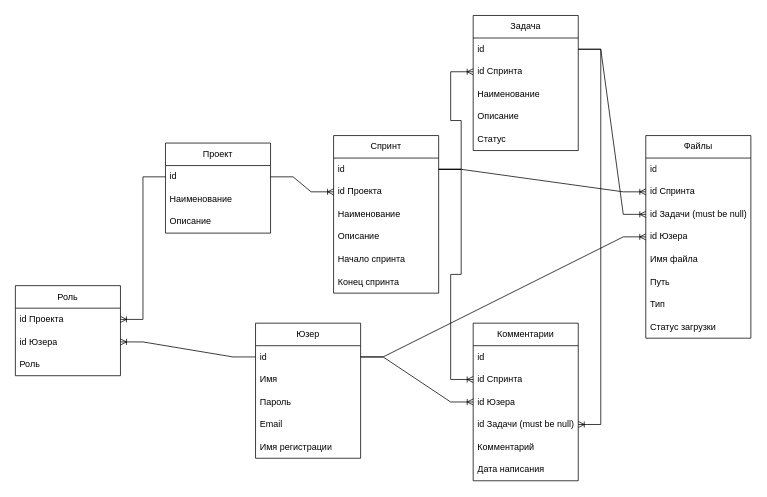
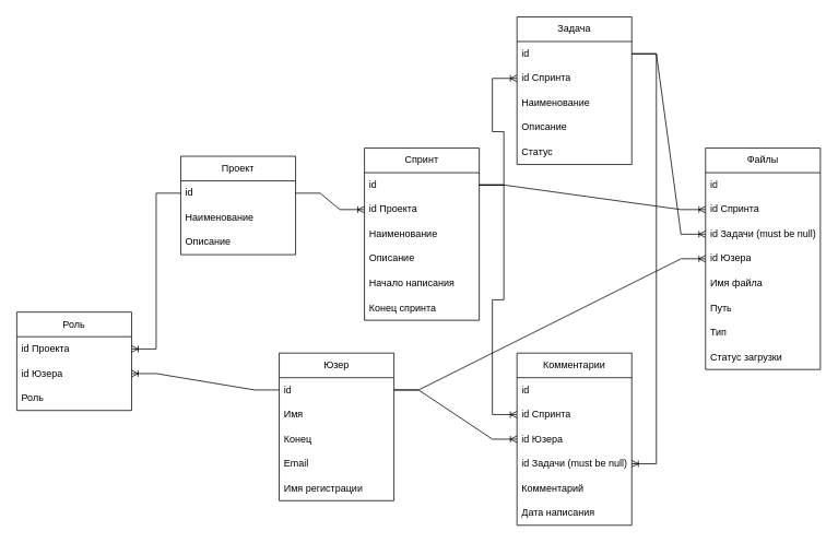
  <mxCell id="0" />
  <mxCell id="1" parent="0" />
  <mxCell id="2" value="Проект" style="swimlane;fontStyle=0;childLayout=stackLayout;horizontal=1;startSize=30;horizontalStack=0;resizeParent=1;resizeParentMax=0;resizeLast=0;collapsible=1;marginBottom=0;whiteSpace=wrap;html=1;" vertex="1" parent="1"><mxGeometry x="220" y="190" width="140" height="120" as="geometry" /></mxCell>
  <mxCell id="3" value="id" style="text;strokeColor=none;fillColor=none;align=left;verticalAlign=middle;spacingLeft=4;spacingRight=4;overflow=hidden;points=[[0,0.5],[1,0.5]];portConstraint=eastwest;rotatable=0;whiteSpace=wrap;html=1;" vertex="1" parent="2"><mxGeometry y="30" width="140" height="30" as="geometry" /></mxCell>
  <mxCell id="4" value="Наименование" style="text;strokeColor=none;fillColor=none;align=left;verticalAlign=middle;spacingLeft=4;spacingRight=4;overflow=hidden;points=[[0,0.5],[1,0.5]];portConstraint=eastwest;rotatable=0;whiteSpace=wrap;html=1;" vertex="1" parent="2"><mxGeometry y="60" width="140" height="30" as="geometry" /></mxCell>
  <mxCell id="5" value="Описание" style="text;strokeColor=none;fillColor=none;align=left;verticalAlign=middle;spacingLeft=4;spacingRight=4;overflow=hidden;points=[[0,0.5],[1,0.5]];portConstraint=eastwest;rotatable=0;whiteSpace=wrap;html=1;" vertex="1" parent="2"><mxGeometry y="90" width="140" height="30" as="geometry" /></mxCell>
  <mxCell id="6" value="Спринт" style="swimlane;fontStyle=0;childLayout=stackLayout;horizontal=1;startSize=30;horizontalStack=0;resizeParent=1;resizeParentMax=0;resizeLast=0;collapsible=1;marginBottom=0;whiteSpace=wrap;html=1;" vertex="1" parent="1"><mxGeometry x="444" y="180" width="140" height="210" as="geometry" /></mxCell>
  <mxCell id="7" value="id" style="text;strokeColor=none;fillColor=none;align=left;verticalAlign=middle;spacingLeft=4;spacingRight=4;overflow=hidden;points=[[0,0.5],[1,0.5]];portConstraint=eastwest;rotatable=0;whiteSpace=wrap;html=1;" vertex="1" parent="6"><mxGeometry y="30" width="140" height="30" as="geometry" /></mxCell>
  <mxCell id="8" value="id Проекта" style="text;strokeColor=none;fillColor=none;align=left;verticalAlign=middle;spacingLeft=4;spacingRight=4;overflow=hidden;points=[[0,0.5],[1,0.5]];portConstraint=eastwest;rotatable=0;whiteSpace=wrap;html=1;" vertex="1" parent="6"><mxGeometry y="60" width="140" height="30" as="geometry" /></mxCell>
  <mxCell id="9" value="Наименование" style="text;strokeColor=none;fillColor=none;align=left;verticalAlign=middle;spacingLeft=4;spacingRight=4;overflow=hidden;points=[[0,0.5],[1,0.5]];portConstraint=eastwest;rotatable=0;whiteSpace=wrap;html=1;" vertex="1" parent="6"><mxGeometry y="90" width="140" height="30" as="geometry" /></mxCell>
  <mxCell id="10" value="Описание" style="text;strokeColor=none;fillColor=none;align=left;verticalAlign=middle;spacingLeft=4;spacingRight=4;overflow=hidden;points=[[0,0.5],[1,0.5]];portConstraint=eastwest;rotatable=0;whiteSpace=wrap;html=1;" vertex="1" parent="6"><mxGeometry y="120" width="140" height="30" as="geometry" /></mxCell>
- <mxCell id="11" value="Начало спринта" style="text;strokeColor=none;fillColor=none;align=left;verticalAlign=middle;spacingLeft=4;spacingRight=4;overflow=hidden;points=[[0,0.5],[1,0.5]];portConstraint=eastwest;rotatable=0;whiteSpace=wrap;html=1;" vertex="1" parent="6"><mxGeometry y="150" width="140" height="30" as="geometry" /></mxCell>
+ <mxCell id="11" value="Начало написания" style="text;strokeColor=none;fillColor=none;align=left;verticalAlign=middle;spacingLeft=4;spacingRight=4;overflow=hidden;points=[[0,0.5],[1,0.5]];portConstraint=eastwest;rotatable=0;whiteSpace=wrap;html=1;" vertex="1" parent="6"><mxGeometry y="150" width="140" height="30" as="geometry" /></mxCell>
  <mxCell id="12" value="Конец спринта" style="text;strokeColor=none;fillColor=none;align=left;verticalAlign=middle;spacingLeft=4;spacingRight=4;overflow=hidden;points=[[0,0.5],[1,0.5]];portConstraint=eastwest;rotatable=0;whiteSpace=wrap;html=1;" vertex="1" parent="6"><mxGeometry y="180" width="140" height="30" as="geometry" /></mxCell>
  <mxCell id="13" value="Задача" style="swimlane;fontStyle=0;childLayout=stackLayout;horizontal=1;startSize=30;horizontalStack=0;resizeParent=1;resizeParentMax=0;resizeLast=0;collapsible=1;marginBottom=0;whiteSpace=wrap;html=1;" vertex="1" parent="1"><mxGeometry x="630" y="20" width="140" height="180" as="geometry" /></mxCell>
  <mxCell id="14" value="id" style="text;strokeColor=none;fillColor=none;align=left;verticalAlign=middle;spacingLeft=4;spacingRight=4;overflow=hidden;points=[[0,0.5],[1,0.5]];portConstraint=eastwest;rotatable=0;whiteSpace=wrap;html=1;" vertex="1" parent="13"><mxGeometry y="30" width="140" height="30" as="geometry" /></mxCell>
  <mxCell id="15" value="id Спринта" style="text;strokeColor=none;fillColor=none;align=left;verticalAlign=middle;spacingLeft=4;spacingRight=4;overflow=hidden;points=[[0,0.5],[1,0.5]];portConstraint=eastwest;rotatable=0;whiteSpace=wrap;html=1;" vertex="1" parent="13"><mxGeometry y="60" width="140" height="30" as="geometry" /></mxCell>
  <mxCell id="16" value="Наименование" style="text;strokeColor=none;fillColor=none;align=left;verticalAlign=middle;spacingLeft=4;spacingRight=4;overflow=hidden;points=[[0,0.5],[1,0.5]];portConstraint=eastwest;rotatable=0;whiteSpace=wrap;html=1;" vertex="1" parent="13"><mxGeometry y="90" width="140" height="30" as="geometry" /></mxCell>
  <mxCell id="17" value="Описание" style="text;strokeColor=none;fillColor=none;align=left;verticalAlign=middle;spacingLeft=4;spacingRight=4;overflow=hidden;points=[[0,0.5],[1,0.5]];portConstraint=eastwest;rotatable=0;whiteSpace=wrap;html=1;" vertex="1" parent="13"><mxGeometry y="120" width="140" height="30" as="geometry" /></mxCell>
  <mxCell id="18" value="Статус" style="text;strokeColor=none;fillColor=none;align=left;verticalAlign=middle;spacingLeft=4;spacingRight=4;overflow=hidden;points=[[0,0.5],[1,0.5]];portConstraint=eastwest;rotatable=0;whiteSpace=wrap;html=1;" vertex="1" parent="13"><mxGeometry y="150" width="140" height="30" as="geometry" /></mxCell>
  <mxCell id="19" value="Юзер" style="swimlane;fontStyle=0;childLayout=stackLayout;horizontal=1;startSize=30;horizontalStack=0;resizeParent=1;resizeParentMax=0;resizeLast=0;collapsible=1;marginBottom=0;whiteSpace=wrap;html=1;" vertex="1" parent="1"><mxGeometry x="340" y="430" width="140" height="180" as="geometry" /></mxCell>
  <mxCell id="20" value="id" style="text;strokeColor=none;fillColor=none;align=left;verticalAlign=middle;spacingLeft=4;spacingRight=4;overflow=hidden;points=[[0,0.5],[1,0.5]];portConstraint=eastwest;rotatable=0;whiteSpace=wrap;html=1;" vertex="1" parent="19"><mxGeometry y="30" width="140" height="30" as="geometry" /></mxCell>
  <mxCell id="21" value="Имя" style="text;strokeColor=none;fillColor=none;align=left;verticalAlign=middle;spacingLeft=4;spacingRight=4;overflow=hidden;points=[[0,0.5],[1,0.5]];portConstraint=eastwest;rotatable=0;whiteSpace=wrap;html=1;" vertex="1" parent="19"><mxGeometry y="60" width="140" height="30" as="geometry" /></mxCell>
- <mxCell id="22" value="Пароль" style="text;strokeColor=none;fillColor=none;align=left;verticalAlign=middle;spacingLeft=4;spacingRight=4;overflow=hidden;points=[[0,0.5],[1,0.5]];portConstraint=eastwest;rotatable=0;whiteSpace=wrap;html=1;" vertex="1" parent="19"><mxGeometry y="90" width="140" height="30" as="geometry" /></mxCell>
+ <mxCell id="22" value="Конец" style="text;strokeColor=none;fillColor=none;align=left;verticalAlign=middle;spacingLeft=4;spacingRight=4;overflow=hidden;points=[[0,0.5],[1,0.5]];portConstraint=eastwest;rotatable=0;whiteSpace=wrap;html=1;" vertex="1" parent="19"><mxGeometry y="90" width="140" height="30" as="geometry" /></mxCell>
  <mxCell id="23" value="Email" style="text;strokeColor=none;fillColor=none;align=left;verticalAlign=middle;spacingLeft=4;spacingRight=4;overflow=hidden;points=[[0,0.5],[1,0.5]];portConstraint=eastwest;rotatable=0;whiteSpace=wrap;html=1;" vertex="1" parent="19"><mxGeometry y="120" width="140" height="30" as="geometry" /></mxCell>
  <mxCell id="24" value="Имя регистрации" style="text;strokeColor=none;fillColor=none;align=left;verticalAlign=middle;spacingLeft=4;spacingRight=4;overflow=hidden;points=[[0,0.5],[1,0.5]];portConstraint=eastwest;rotatable=0;whiteSpace=wrap;html=1;" vertex="1" parent="19"><mxGeometry y="150" width="140" height="30" as="geometry" /></mxCell>
  <mxCell id="25" value="" style="edgeStyle=entityRelationEdgeStyle;fontSize=12;html=1;endArrow=ERoneToMany;rounded=0;entryX=0;entryY=0.5;entryDx=0;entryDy=0;exitX=1;exitY=0.5;exitDx=0;exitDy=0;" edge="1" parent="1" source="3" target="8"><mxGeometry width="100" height="100" relative="1" as="geometry"><mxPoint x="390" y="270" as="sourcePoint" /><mxPoint x="490" y="170" as="targetPoint" /></mxGeometry></mxCell>
  <mxCell id="26" value="Роль" style="swimlane;fontStyle=0;childLayout=stackLayout;horizontal=1;startSize=30;horizontalStack=0;resizeParent=1;resizeParentMax=0;resizeLast=0;collapsible=1;marginBottom=0;whiteSpace=wrap;html=1;" vertex="1" parent="1"><mxGeometry x="20" y="380" width="140" height="120" as="geometry" /></mxCell>
  <mxCell id="27" value="id Проекта" style="text;strokeColor=none;fillColor=none;align=left;verticalAlign=middle;spacingLeft=4;spacingRight=4;overflow=hidden;points=[[0,0.5],[1,0.5]];portConstraint=eastwest;rotatable=0;whiteSpace=wrap;html=1;" vertex="1" parent="26"><mxGeometry y="30" width="140" height="30" as="geometry" /></mxCell>
  <mxCell id="28" value="id Юзера" style="text;strokeColor=none;fillColor=none;align=left;verticalAlign=middle;spacingLeft=4;spacingRight=4;overflow=hidden;points=[[0,0.5],[1,0.5]];portConstraint=eastwest;rotatable=0;whiteSpace=wrap;html=1;" vertex="1" parent="26"><mxGeometry y="60" width="140" height="30" as="geometry" /></mxCell>
  <mxCell id="29" value="Роль" style="text;strokeColor=none;fillColor=none;align=left;verticalAlign=middle;spacingLeft=4;spacingRight=4;overflow=hidden;points=[[0,0.5],[1,0.5]];portConstraint=eastwest;rotatable=0;whiteSpace=wrap;html=1;" vertex="1" parent="26"><mxGeometry y="90" width="140" height="30" as="geometry" /></mxCell>
  <mxCell id="30" value="Комментарии" style="swimlane;fontStyle=0;childLayout=stackLayout;horizontal=1;startSize=30;horizontalStack=0;resizeParent=1;resizeParentMax=0;resizeLast=0;collapsible=1;marginBottom=0;whiteSpace=wrap;html=1;" vertex="1" parent="1"><mxGeometry x="630" y="430" width="140" height="210" as="geometry" /></mxCell>
  <mxCell id="31" value="id" style="text;strokeColor=none;fillColor=none;align=left;verticalAlign=middle;spacingLeft=4;spacingRight=4;overflow=hidden;points=[[0,0.5],[1,0.5]];portConstraint=eastwest;rotatable=0;whiteSpace=wrap;html=1;" vertex="1" parent="30"><mxGeometry y="30" width="140" height="30" as="geometry" /></mxCell>
  <mxCell id="32" value="id Спринта" style="text;strokeColor=none;fillColor=none;align=left;verticalAlign=middle;spacingLeft=4;spacingRight=4;overflow=hidden;points=[[0,0.5],[1,0.5]];portConstraint=eastwest;rotatable=0;whiteSpace=wrap;html=1;" vertex="1" parent="30"><mxGeometry y="60" width="140" height="30" as="geometry" /></mxCell>
  <mxCell id="33" value="id Юзера" style="text;strokeColor=none;fillColor=none;align=left;verticalAlign=middle;spacingLeft=4;spacingRight=4;overflow=hidden;points=[[0,0.5],[1,0.5]];portConstraint=eastwest;rotatable=0;whiteSpace=wrap;html=1;" vertex="1" parent="30"><mxGeometry y="90" width="140" height="30" as="geometry" /></mxCell>
  <mxCell id="34" value="id Задачи (must be null)" style="text;strokeColor=none;fillColor=none;align=left;verticalAlign=middle;spacingLeft=4;spacingRight=4;overflow=hidden;points=[[0,0.5],[1,0.5]];portConstraint=eastwest;rotatable=0;whiteSpace=wrap;html=1;" vertex="1" parent="30"><mxGeometry y="120" width="140" height="30" as="geometry" /></mxCell>
  <mxCell id="35" value="Комментарий" style="text;strokeColor=none;fillColor=none;align=left;verticalAlign=middle;spacingLeft=4;spacingRight=4;overflow=hidden;points=[[0,0.5],[1,0.5]];portConstraint=eastwest;rotatable=0;whiteSpace=wrap;html=1;" vertex="1" parent="30"><mxGeometry y="150" width="140" height="30" as="geometry" /></mxCell>
  <mxCell id="36" value="Дата написания" style="text;strokeColor=none;fillColor=none;align=left;verticalAlign=middle;spacingLeft=4;spacingRight=4;overflow=hidden;points=[[0,0.5],[1,0.5]];portConstraint=eastwest;rotatable=0;whiteSpace=wrap;html=1;" vertex="1" parent="30"><mxGeometry y="180" width="140" height="30" as="geometry" /></mxCell>
  <mxCell id="37" value="" style="edgeStyle=entityRelationEdgeStyle;fontSize=12;html=1;endArrow=ERoneToMany;rounded=0;exitX=1;exitY=0.5;exitDx=0;exitDy=0;entryX=0;entryY=0.5;entryDx=0;entryDy=0;" edge="1" parent="1" source="20" target="33"><mxGeometry width="100" height="100" relative="1" as="geometry"><mxPoint x="320" y="730" as="sourcePoint" /><mxPoint x="420" y="630" as="targetPoint" /></mxGeometry></mxCell>
  <mxCell id="38" value="" style="edgeStyle=entityRelationEdgeStyle;fontSize=12;html=1;endArrow=ERoneToMany;rounded=0;exitX=1;exitY=0.5;exitDx=0;exitDy=0;entryX=0;entryY=0.5;entryDx=0;entryDy=0;" edge="1" parent="1" source="7" target="32"><mxGeometry width="100" height="100" relative="1" as="geometry"><mxPoint x="600" y="370" as="sourcePoint" /><mxPoint x="700" y="270" as="targetPoint" /></mxGeometry></mxCell>
  <mxCell id="39" value="" style="edgeStyle=entityRelationEdgeStyle;fontSize=12;html=1;endArrow=ERoneToMany;rounded=0;exitX=1;exitY=0.5;exitDx=0;exitDy=0;entryX=0;entryY=0.5;entryDx=0;entryDy=0;" edge="1" parent="1" source="7" target="15"><mxGeometry width="100" height="100" relative="1" as="geometry"><mxPoint x="330" y="140" as="sourcePoint" /><mxPoint x="430" y="40" as="targetPoint" /><Array as="points"><mxPoint x="540" y="170" /></Array></mxGeometry></mxCell>
  <mxCell id="40" value="" style="edgeStyle=entityRelationEdgeStyle;fontSize=12;html=1;endArrow=ERoneToMany;rounded=0;exitX=1;exitY=0.5;exitDx=0;exitDy=0;entryX=1;entryY=0.5;entryDx=0;entryDy=0;" edge="1" parent="1" source="14" target="34"><mxGeometry width="100" height="100" relative="1" as="geometry"><mxPoint x="800" y="390" as="sourcePoint" /><mxPoint x="900" y="290" as="targetPoint" /></mxGeometry></mxCell>
  <mxCell id="41" value="Файлы" style="swimlane;fontStyle=0;childLayout=stackLayout;horizontal=1;startSize=30;horizontalStack=0;resizeParent=1;resizeParentMax=0;resizeLast=0;collapsible=1;marginBottom=0;whiteSpace=wrap;html=1;" vertex="1" parent="1"><mxGeometry x="860" y="180" width="140" height="270" as="geometry" /></mxCell>
  <mxCell id="42" value="id" style="text;strokeColor=none;fillColor=none;align=left;verticalAlign=middle;spacingLeft=4;spacingRight=4;overflow=hidden;points=[[0,0.5],[1,0.5]];portConstraint=eastwest;rotatable=0;whiteSpace=wrap;html=1;" vertex="1" parent="41"><mxGeometry y="30" width="140" height="30" as="geometry" /></mxCell>
  <mxCell id="43" value="id Спринта" style="text;strokeColor=none;fillColor=none;align=left;verticalAlign=middle;spacingLeft=4;spacingRight=4;overflow=hidden;points=[[0,0.5],[1,0.5]];portConstraint=eastwest;rotatable=0;whiteSpace=wrap;html=1;" vertex="1" parent="41"><mxGeometry y="60" width="140" height="30" as="geometry" /></mxCell>
  <mxCell id="44" value="id Задачи (must be null)" style="text;strokeColor=none;fillColor=none;align=left;verticalAlign=middle;spacingLeft=4;spacingRight=4;overflow=hidden;points=[[0,0.5],[1,0.5]];portConstraint=eastwest;rotatable=0;whiteSpace=wrap;html=1;" vertex="1" parent="41"><mxGeometry y="90" width="140" height="30" as="geometry" /></mxCell>
  <mxCell id="45" value="id Юзера" style="text;strokeColor=none;fillColor=none;align=left;verticalAlign=middle;spacingLeft=4;spacingRight=4;overflow=hidden;points=[[0,0.5],[1,0.5]];portConstraint=eastwest;rotatable=0;whiteSpace=wrap;html=1;" vertex="1" parent="41"><mxGeometry y="120" width="140" height="30" as="geometry" /></mxCell>
  <mxCell id="46" value="Имя файла" style="text;strokeColor=none;fillColor=none;align=left;verticalAlign=middle;spacingLeft=4;spacingRight=4;overflow=hidden;points=[[0,0.5],[1,0.5]];portConstraint=eastwest;rotatable=0;whiteSpace=wrap;html=1;" vertex="1" parent="41"><mxGeometry y="150" width="140" height="30" as="geometry" /></mxCell>
  <mxCell id="47" value="Путь" style="text;strokeColor=none;fillColor=none;align=left;verticalAlign=middle;spacingLeft=4;spacingRight=4;overflow=hidden;points=[[0,0.5],[1,0.5]];portConstraint=eastwest;rotatable=0;whiteSpace=wrap;html=1;" vertex="1" parent="41"><mxGeometry y="180" width="140" height="30" as="geometry" /></mxCell>
  <mxCell id="48" value="Тип" style="text;strokeColor=none;fillColor=none;align=left;verticalAlign=middle;spacingLeft=4;spacingRight=4;overflow=hidden;points=[[0,0.5],[1,0.5]];portConstraint=eastwest;rotatable=0;whiteSpace=wrap;html=1;" vertex="1" parent="41"><mxGeometry y="210" width="140" height="30" as="geometry" /></mxCell>
  <mxCell id="49" value="Статус загрузки" style="text;strokeColor=none;fillColor=none;align=left;verticalAlign=middle;spacingLeft=4;spacingRight=4;overflow=hidden;points=[[0,0.5],[1,0.5]];portConstraint=eastwest;rotatable=0;whiteSpace=wrap;html=1;" vertex="1" parent="41"><mxGeometry y="240" width="140" height="30" as="geometry" /></mxCell>
  <mxCell id="50" value="" style="edgeStyle=entityRelationEdgeStyle;fontSize=12;html=1;endArrow=ERoneToMany;rounded=0;exitX=1;exitY=0.5;exitDx=0;exitDy=0;" edge="1" parent="1" source="14" target="44"><mxGeometry width="100" height="100" relative="1" as="geometry"><mxPoint x="910" y="120" as="sourcePoint" /><mxPoint x="1010" y="20" as="targetPoint" /></mxGeometry></mxCell>
  <mxCell id="51" value="" style="edgeStyle=entityRelationEdgeStyle;fontSize=12;html=1;endArrow=ERoneToMany;rounded=0;exitX=1;exitY=0.5;exitDx=0;exitDy=0;entryX=0;entryY=0.5;entryDx=0;entryDy=0;" edge="1" parent="1" source="7" target="43"><mxGeometry width="100" height="100" relative="1" as="geometry"><mxPoint x="690" y="360" as="sourcePoint" /><mxPoint x="790" y="260" as="targetPoint" /></mxGeometry></mxCell>
  <mxCell id="52" value="" style="edgeStyle=entityRelationEdgeStyle;fontSize=12;html=1;endArrow=ERoneToMany;rounded=0;exitX=1;exitY=0.5;exitDx=0;exitDy=0;entryX=0;entryY=0.5;entryDx=0;entryDy=0;" edge="1" parent="1" source="20" target="45"><mxGeometry width="100" height="100" relative="1" as="geometry"><mxPoint x="500" y="670" as="sourcePoint" /><mxPoint x="600" y="570" as="targetPoint" /></mxGeometry></mxCell>
  <mxCell id="53" value="" style="edgeStyle=entityRelationEdgeStyle;fontSize=12;html=1;endArrow=ERoneToMany;rounded=0;entryX=1;entryY=0.5;entryDx=0;entryDy=0;exitX=0;exitY=0.5;exitDx=0;exitDy=0;" edge="1" parent="1" source="20" target="28"><mxGeometry width="100" height="100" relative="1" as="geometry"><mxPoint x="190" y="580" as="sourcePoint" /><mxPoint x="290" y="480" as="targetPoint" /></mxGeometry></mxCell>
  <mxCell id="54" value="" style="edgeStyle=entityRelationEdgeStyle;fontSize=12;html=1;endArrow=ERoneToMany;rounded=0;entryX=1;entryY=0.5;entryDx=0;entryDy=0;exitX=0;exitY=0.5;exitDx=0;exitDy=0;" edge="1" parent="1" source="3" target="27"><mxGeometry width="100" height="100" relative="1" as="geometry"><mxPoint x="60" y="330" as="sourcePoint" /><mxPoint x="160" y="230" as="targetPoint" /></mxGeometry></mxCell>
